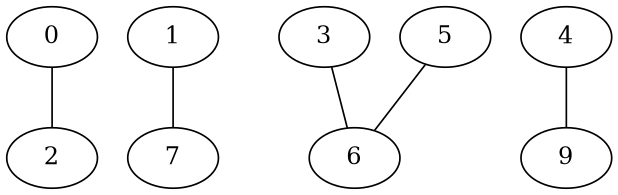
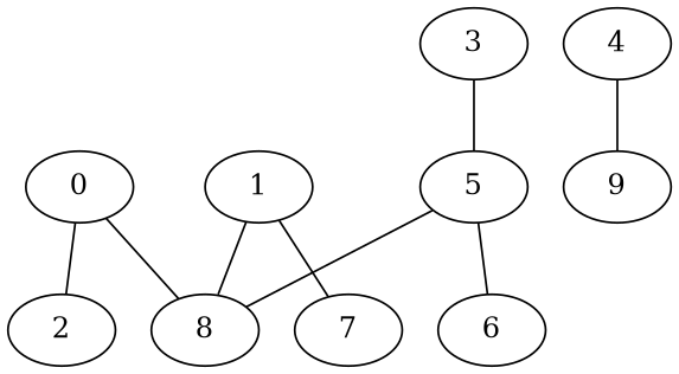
  graph {
    0
    2
+   8
    1
    7
    3
    5
    6
    4
    9
    0 -- 2
+   0 -- 8
+   1 -- 8
    1 -- 7
-   3 -- 6
+   3 -- 5
+   5 -- 8
    5 -- 6
    4 -- 9
  }
